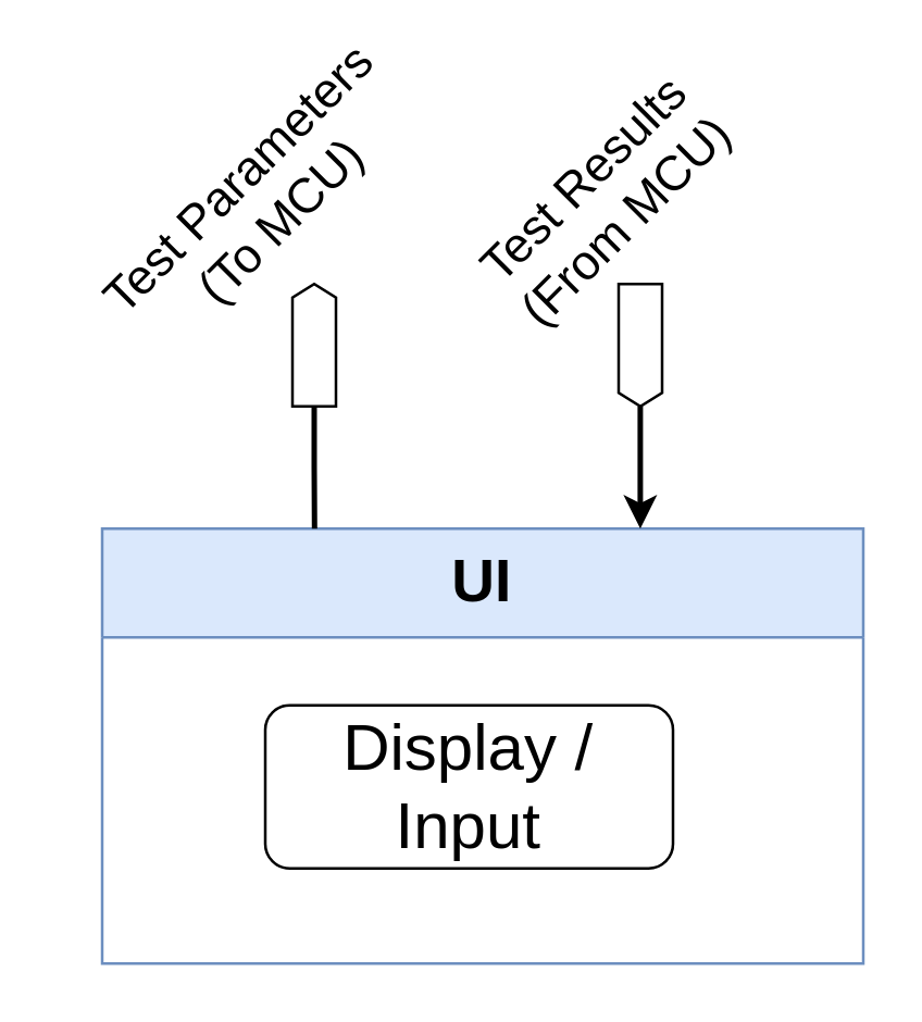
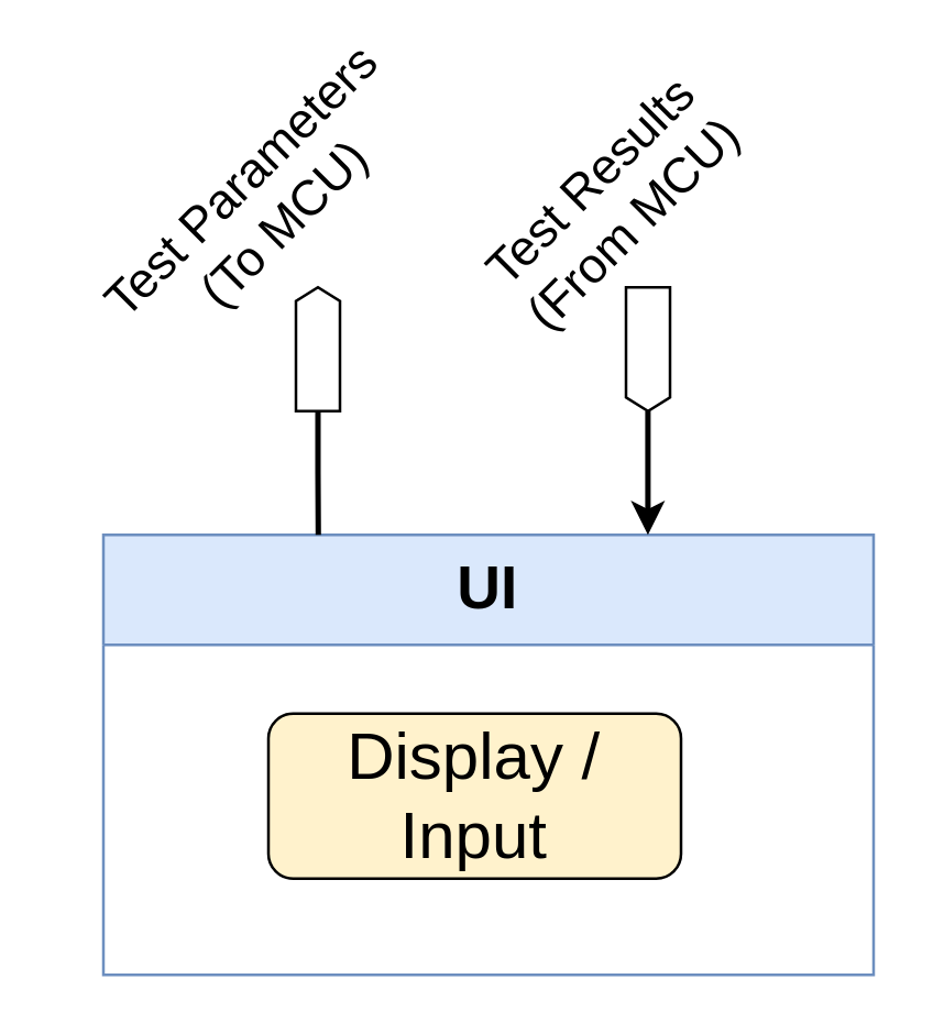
  <mxCell id="0" />
  <mxCell id="1" parent="0" />
  <mxCell id="2" value="&lt;font style=&quot;font-size: 22px;&quot;&gt;UI&lt;/font&gt;" style="swimlane;whiteSpace=wrap;html=1;startSize=40;fillColor=#dae8fc;strokeColor=#6c8ebf;" vertex="1" parent="1"><mxGeometry x="37" y="170" width="280" height="160" as="geometry" /></mxCell>
- <mxCell id="3" value="&lt;font style=&quot;font-size: 24px;&quot;&gt;Display / Input&lt;/font&gt;" style="rounded=1;whiteSpace=wrap;html=1;fontSize=24;" vertex="1" parent="2"><mxGeometry x="60" y="65" width="150" height="60" as="geometry" /></mxCell>
+ <mxCell id="3" value="&lt;font style=&quot;font-size: 24px;&quot;&gt;Display / Input&lt;/font&gt;" style="rounded=1;whiteSpace=wrap;html=1;fontSize=24;fillColor=#fff2cc;" vertex="1" parent="2"><mxGeometry x="60" y="65" width="150" height="60" as="geometry" /></mxCell>
  <mxCell id="4" value="" style="shape=offPageConnector;whiteSpace=wrap;html=1;rotation=-180;size=0.111;" vertex="1" parent="1"><mxGeometry x="107" y="80" width="16" height="45" as="geometry" /></mxCell>
  <mxCell id="5" style="edgeStyle=orthogonalEdgeStyle;rounded=0;orthogonalLoop=1;jettySize=auto;html=1;entryX=0.279;entryY=0;entryDx=0;entryDy=0;entryPerimeter=0;endArrow=none;endFill=0;strokeWidth=2;" edge="1" parent="1" source="4" target="2"><mxGeometry relative="1" as="geometry" /></mxCell>
  <mxCell id="6" value="" style="shape=offPageConnector;whiteSpace=wrap;html=1;rotation=0;size=0.111;" vertex="1" parent="1"><mxGeometry x="227" y="80" width="16" height="45" as="geometry" /></mxCell>
  <mxCell id="7" style="edgeStyle=orthogonalEdgeStyle;rounded=0;orthogonalLoop=1;jettySize=auto;html=1;entryX=0.707;entryY=0;entryDx=0;entryDy=0;entryPerimeter=0;strokeWidth=2;" edge="1" parent="1" source="6" target="2"><mxGeometry relative="1" as="geometry" /></mxCell>
  <mxCell id="8" value="&lt;font style=&quot;font-size: 18px;&quot;&gt;Test Parameters&lt;br style=&quot;font-size: 18px;&quot;&gt;(To MCU)&lt;/font&gt;" style="text;html=1;align=center;verticalAlign=middle;resizable=0;points=[];autosize=1;strokeColor=none;fillColor=none;fontSize=18;rotation=-45;" vertex="1" parent="1"><mxGeometry x="20" y="20" width="150" height="60" as="geometry" /></mxCell>
  <mxCell id="9" value="&lt;font style=&quot;font-size: 18px;&quot;&gt;Test Results&lt;br style=&quot;font-size: 18px;&quot;&gt;(From MCU)&lt;/font&gt;" style="text;html=1;align=center;verticalAlign=middle;resizable=0;points=[];autosize=1;strokeColor=none;fillColor=none;fontSize=18;rotation=-45;" vertex="1" parent="1"><mxGeometry x="162" y="20" width="120" height="60" as="geometry" /></mxCell>
